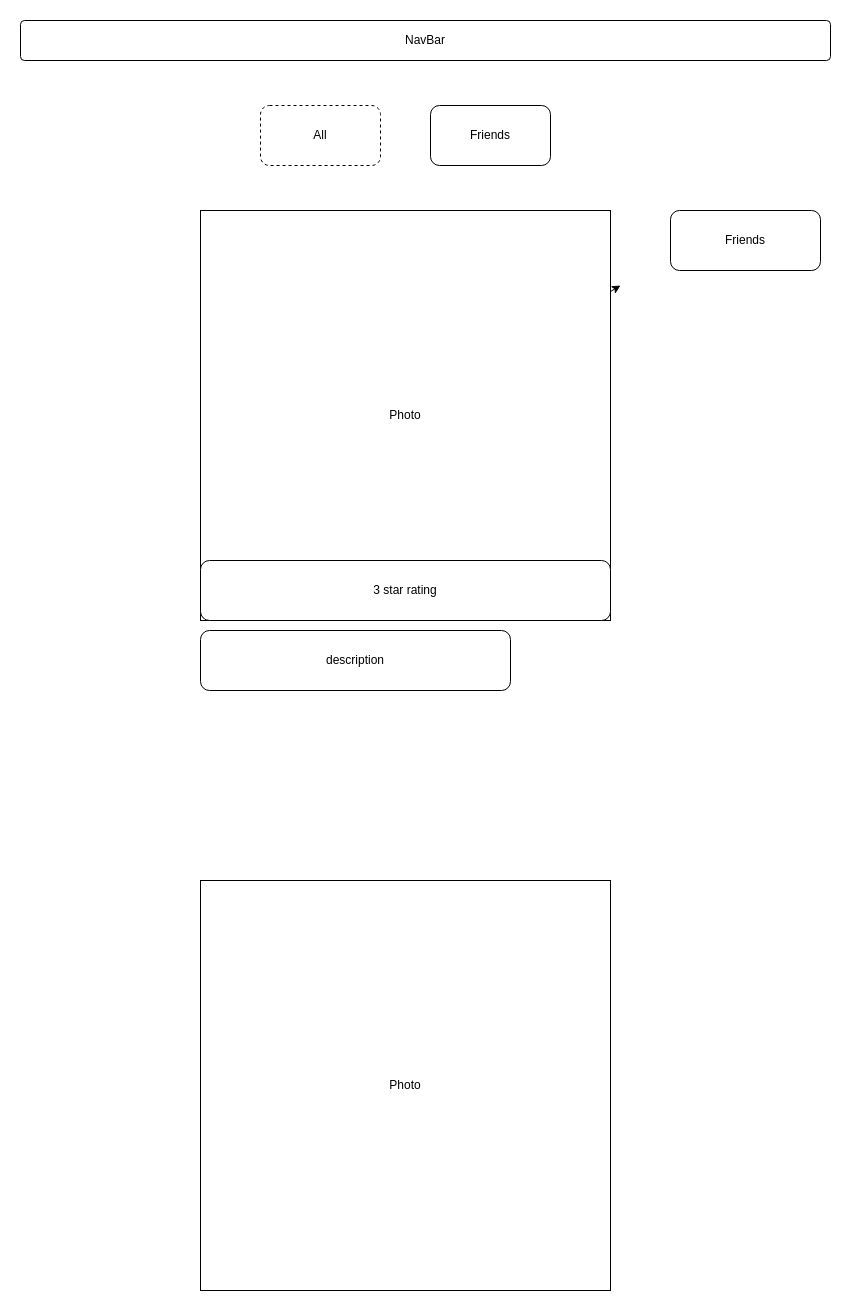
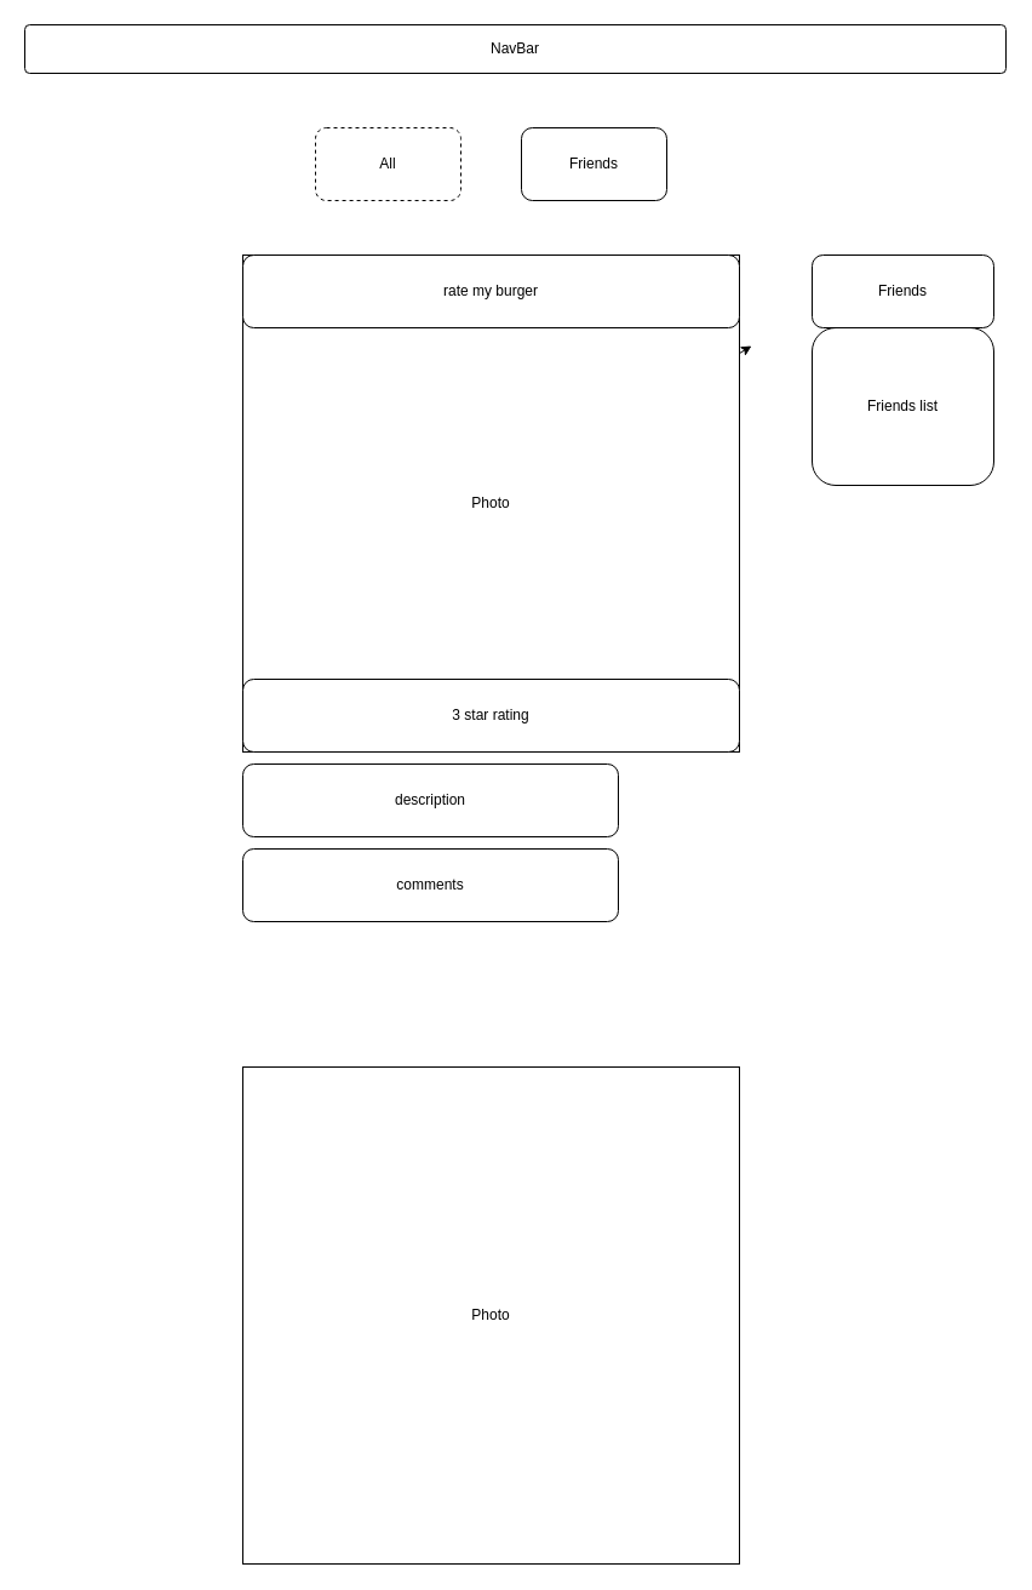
  <mxCell id="0" />
  <mxCell id="1" parent="0" />
  <mxCell id="2" value="NavBar" style="rounded=1;arcSize=10;whiteSpace=wrap;html=1;align=center;" vertex="1" parent="1"><mxGeometry x="20" y="20" width="810" height="40" as="geometry" /></mxCell>
  <mxCell id="3" style="edgeStyle=none;html=1;" edge="1" parent="1" source="4"><mxGeometry relative="1" as="geometry"><mxPoint x="620" y="285" as="targetPoint" /><Array as="points"><mxPoint x="620" y="285" /></Array></mxGeometry></mxCell>
  <mxCell id="4" value="Photo" style="whiteSpace=wrap;html=1;aspect=fixed;" vertex="1" parent="1"><mxGeometry x="200" y="210" width="410" height="410" as="geometry" /></mxCell>
+ <mxCell id="5" value="comments" style="rounded=1;whiteSpace=wrap;html=1;" vertex="1" parent="1"><mxGeometry x="200" y="700" width="310" height="60" as="geometry" /></mxCell>
  <mxCell id="6" value="Photo" style="whiteSpace=wrap;html=1;aspect=fixed;" vertex="1" parent="1"><mxGeometry x="200" y="880" width="410" height="410" as="geometry" /></mxCell>
+ <mxCell id="7" value="rate my burger" style="rounded=1;whiteSpace=wrap;html=1;" vertex="1" parent="1"><mxGeometry x="200" y="210" width="410" height="60" as="geometry" /></mxCell>
  <mxCell id="8" value="description" style="rounded=1;whiteSpace=wrap;html=1;" vertex="1" parent="1"><mxGeometry x="200" y="630" width="310" height="60" as="geometry" /></mxCell>
  <mxCell id="9" value="3 star rating" style="rounded=1;whiteSpace=wrap;html=1;" vertex="1" parent="1"><mxGeometry x="200" y="560" width="410" height="60" as="geometry" /></mxCell>
+ <mxCell id="10" value="Friends list" style="rounded=1;whiteSpace=wrap;html=1;" vertex="1" parent="1"><mxGeometry x="670" y="270" width="150" height="130" as="geometry" /></mxCell>
  <mxCell id="11" value="All" style="rounded=1;whiteSpace=wrap;html=1;dashed=1;" vertex="1" parent="1"><mxGeometry x="260" y="105" width="120" height="60" as="geometry" /></mxCell>
  <mxCell id="12" value="Friends" style="rounded=1;whiteSpace=wrap;html=1;" vertex="1" parent="1"><mxGeometry x="430" y="105" width="120" height="60" as="geometry" /></mxCell>
  <mxCell id="13" value="Friends" style="rounded=1;whiteSpace=wrap;html=1;" vertex="1" parent="1"><mxGeometry x="670" y="210" width="150" height="60" as="geometry" /></mxCell>
